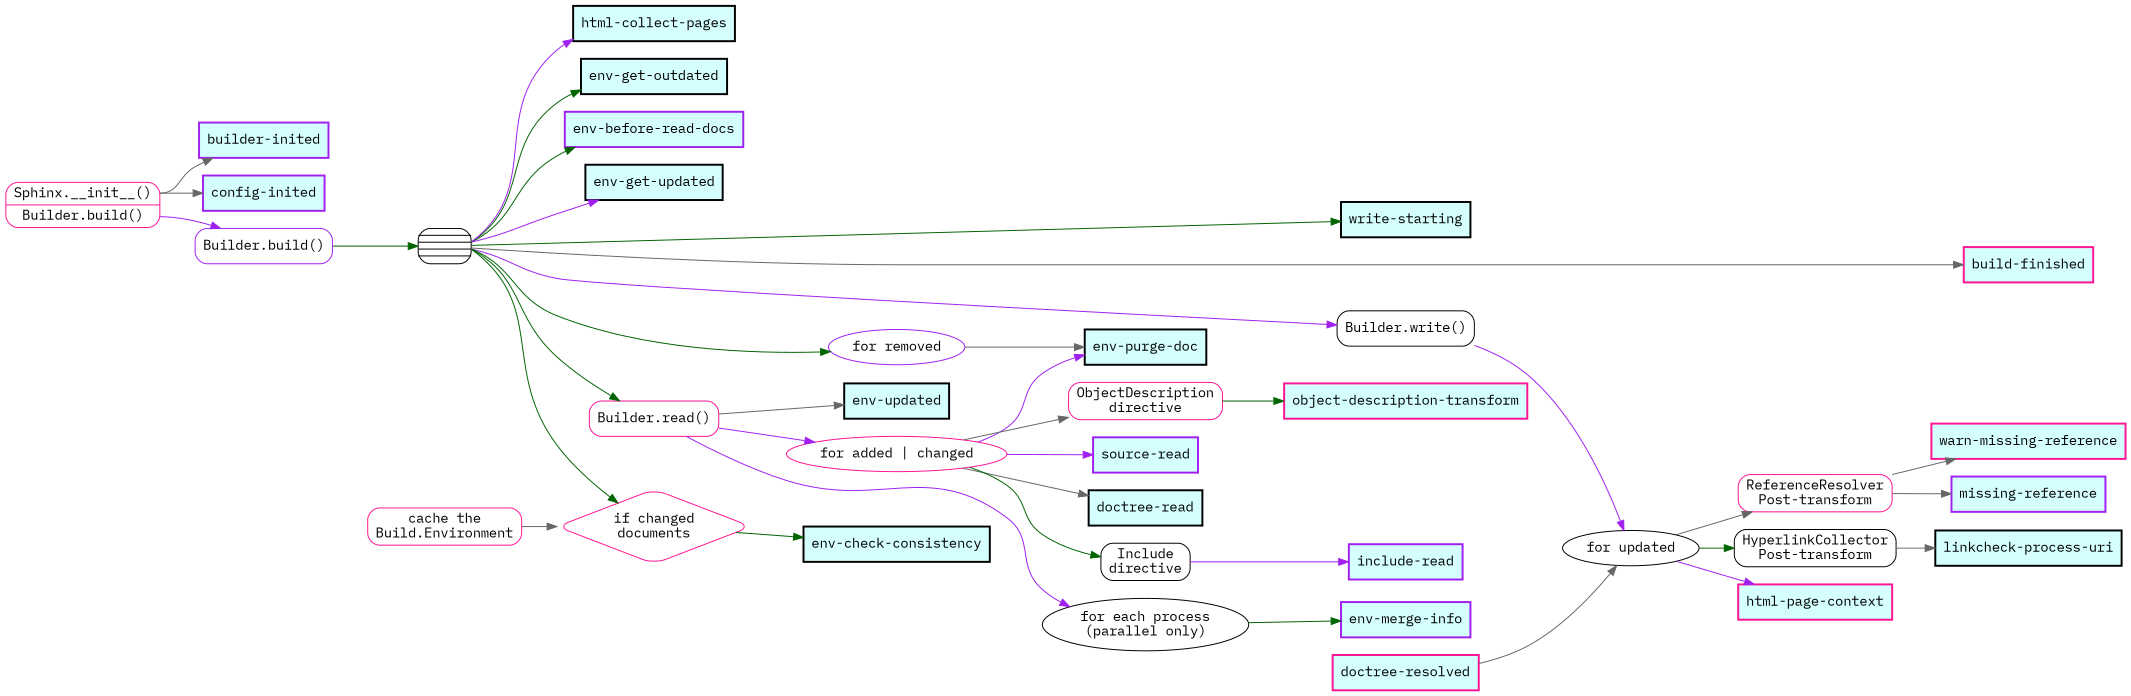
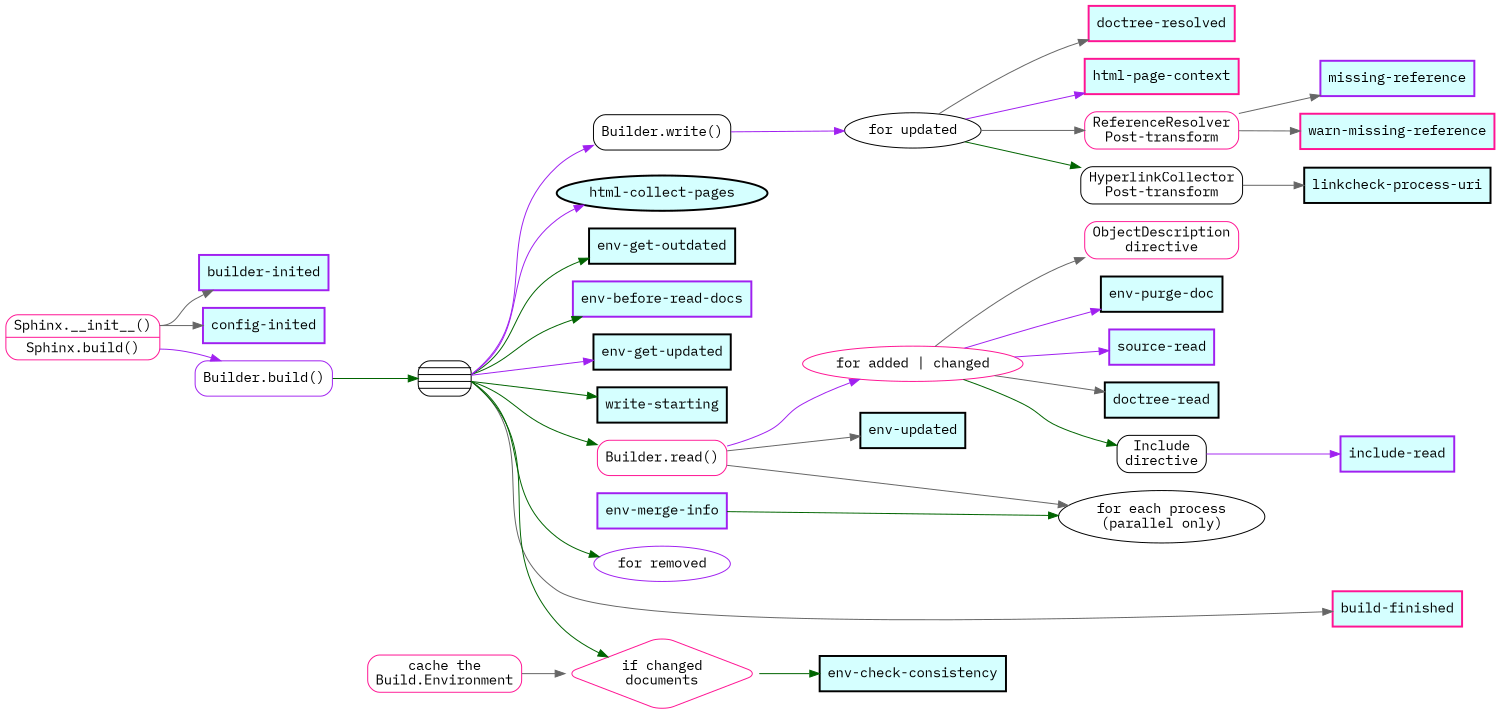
  digraph {
    fontname="IBM Plex Mono"
    rankdir=LR
    node [color=black fillcolor="#D5FFFF" fontname="IBM Plex Mono" penwidth=2 shape=rect style=filled]
    edge [color=gray40 fontname="IBM Plex Mono"]
    "config-inited" [color=purple]
    "builder-inited" [color=purple]
    "env-get-outdated"
    "env-before-read-docs" [color=purple]
    "env-get-updated"
    "env-purge-doc"
    n7 [label="for each process\n(parallel only)" shape=ellipse style=rounded fillcolor="" penwidth=""]
    "source-read" [color=purple]
    "doctree-read"
    "env-updated"
    "env-check-consistency"
    "env-merge-info" [color=purple]
    "write-starting"
    n14 [label="Builder.write()" style=rounded fillcolor="" penwidth=""]
    "build-finished" [color=deeppink]
    n16 [label="for updated" shape=ellipse style=rounded fillcolor="" penwidth=""]
-   n17 [color=deeppink label="<init> Sphinx.__init__() | <build> Builder.build()" shape=record style=rounded fillcolor="" penwidth=""]
+   n17 [color=deeppink label="<init> Sphinx.__init__() | <build> Sphinx.build()" shape=record style=rounded fillcolor="" penwidth=""]
    n18 [color=purple label="Builder.build()" style=rounded fillcolor="" penwidth=""]
    n19 [label="\n            <before_read> before read |\n            <read> read |\n            <after_read> after read |\n            <write> write |\n            <finalize> finalize" shape=record style=rounded fillcolor="" penwidth=""]
    n20 [color=purple label="for removed" shape=ellipse style=rounded fillcolor="" penwidth=""]
    n21 [color=deeppink label="Builder.read()" style=rounded fillcolor="" penwidth=""]
    n22 [color=deeppink label="if changed\ndocuments" shape=diamond style=rounded fillcolor="" penwidth=""]
-   "html-collect-pages"
+   "html-collect-pages" [shape=ellipse]
    n24 [color=deeppink label="for added | changed" shape=ellipse style=rounded fillcolor="" penwidth=""]
    n25 [label="Include\ndirective" style=rounded fillcolor="" penwidth=""]
    n26 [color=deeppink label="ObjectDescription\ndirective" style=rounded fillcolor="" penwidth=""]
    "include-read" [color=purple]
-   "object-description-transform" [color=deeppink]
    "cache the\nBuild.Environment" [color=deeppink style=rounded fillcolor="" penwidth=""]
    n30 [color=deeppink label="ReferenceResolver\nPost-transform" style=rounded fillcolor="" penwidth=""]
    n31 [label="HyperlinkCollector\nPost-transform" style=rounded fillcolor="" penwidth=""]
    "doctree-resolved" [color=deeppink]
    "html-page-context" [color=deeppink]
    "missing-reference" [color=purple]
    "warn-missing-reference" [color=deeppink]
    "linkcheck-process-uri"
    subgraph sub_1 {
      rank=same
      "config-inited"
      "builder-inited"
    }
    subgraph sub_2 {
      rank=same
      "env-get-outdated"
      "env-before-read-docs"
      "env-get-updated"
    }
    subgraph sub_3 {
      rank=same
      "env-purge-doc"
      n7
      "source-read"
      "doctree-read"
    }
    subgraph sub_4 {
      rank=same
      "env-updated"
      "env-check-consistency"
    }
    subgraph sub_5 {
      rank=same
      "env-merge-info"
      "write-starting"
      n14
    }
    subgraph sub_6 {
      rank=max
      "build-finished"
    }
-   n7 -> "env-merge-info" [color=darkgreen]
+   "env-merge-info" -> n7 [color=darkgreen]
    n14 -> n16 [color=purple]
    n16 -> n30
    n16 -> n31 [color=darkgreen]
-   "doctree-resolved" -> n16
+   n16 -> "doctree-resolved"
    n16 -> "html-page-context" [color=purple]
    n17 -> "config-inited" [tailport=init]
    n17 -> "builder-inited" [tailport=init]
    n17 -> n18 [color=purple tailport=build]
    n18 -> n19 [color=darkgreen]
    n19 -> "env-get-outdated" [color=darkgreen tailport=before_read]
    n19 -> "env-before-read-docs" [color=darkgreen tailport=before_read]
    n19 -> "env-get-updated" [color=purple tailport=after_read]
    n19 -> "write-starting" [color=darkgreen tailport=write]
    n19 -> n14 [color=purple tailport=write]
    n19 -> "build-finished" [tailport=finalize]
    n19 -> n20 [color=darkgreen tailport=before_read]
    n19 -> n21 [color=darkgreen tailport=read]
    n19 -> n22 [color=darkgreen tailport=after_read]
    n19 -> "html-collect-pages" [color=purple tailport=finalize]
-   n20 -> "env-purge-doc"
-   n21 -> n7 [color=purple]
+   n21 -> n7
    n21 -> "env-updated"
    n21 -> n24 [color=purple]
    n22 -> "env-check-consistency" [color=darkgreen]
    n24 -> "env-purge-doc" [color=purple]
    n24 -> "source-read" [color=purple]
    n24 -> "doctree-read"
    n24 -> n25 [color=darkgreen]
    n24 -> n26
    n25 -> "include-read" [color=purple]
-   n26 -> "object-description-transform" [color=darkgreen]
    "cache the\nBuild.Environment" -> n22
    n30 -> "missing-reference"
    n30 -> "warn-missing-reference"
    n31 -> "linkcheck-process-uri"
  }
